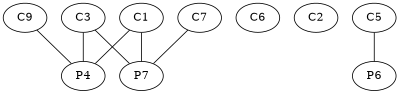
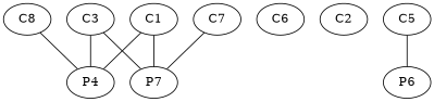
  graph {
    C3
    P4
    n3 [label=P7]
    C7
-   C9
+   C9 [label=C8]
    C6
    C1
    C2
    n9 [label=P6]
    C5
    C3 -- P4
    C3 -- n3
    C7 -- n3
    C9 -- P4
    C1 -- P4
    C1 -- n3
    C5 -- n9
  }
